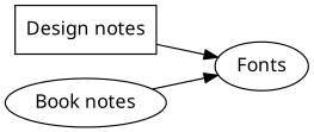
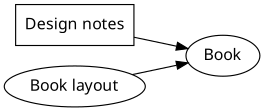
  digraph {
    rankdir=LR
    node [fontname="Hershey-Noailles-help-me"]
    n1 [label="Design notes" penwidth="1pt" shape=rectangle style=bold]
-   n2 [label=Fonts]
-   n3 [label="Book notes"]
+   n2 [label=Book]
+   n3 [label="Book layout"]
    n1 -> n2
    n3 -> n2
  }
